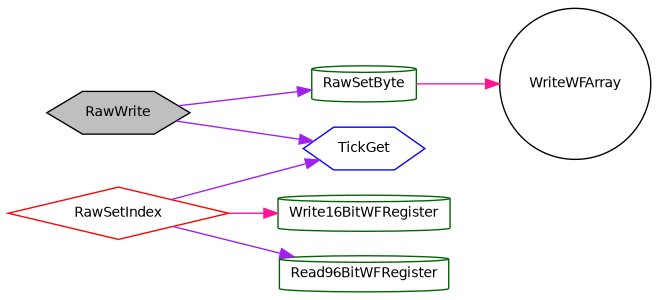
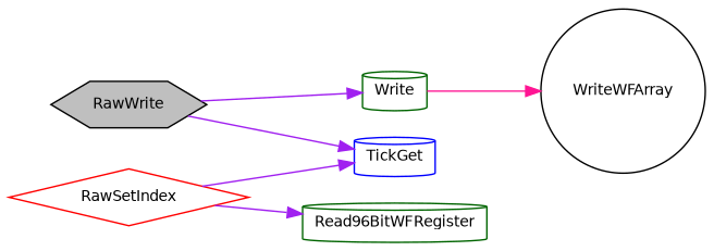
  digraph {
    rankdir=LR
    node [color=darkgreen fillcolor=white fontname=Helvetica fontsize=10 shape=cylinder style=filled]
    edge [color=purple fontname=Helvetica fontsize=10 labelfontname=Helvetica labelfontsize=10 style=solid]
    n1 [color=black fillcolor=grey75 fontcolor=black height=0.2 label=RawWrite shape=hexagon width=0.4]
-   n2 [height=0.2 label=RawSetByte width=0.4]
-   n3 [color=blue height=0.2 label=TickGet shape=hexagon width=0.4]
+   n2 [height=0.2 label=Write width=0.4]
+   n3 [color=blue height=0.2 label=TickGet width=0.4]
    n4 [color=red height=0.2 label=RawSetIndex shape=diamond width=0.4]
-   n5 [height=0.2 label=Write16BitWFRegister width=0.4]
    n6 [height=0.2 label=Read96BitWFRegister width=0.4]
    n7 [color=black height=0.2 label=WriteWFArray shape=circle width=0.4]
    n1 -> n2
    n1 -> n3
    n2 -> n7 [color=deeppink]
    n4 -> n3
-   n4 -> n5 [color=deeppink]
    n4 -> n6
  }
